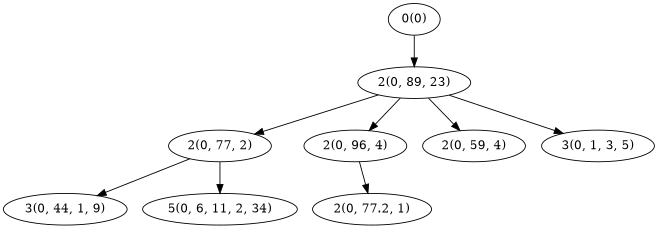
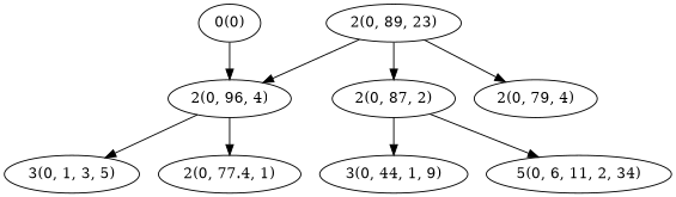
  digraph {
    n1 [label="0(0)"]
    n2 [label="2(0, 89, 23)"]
-   n3 [label="2(0, 77, 2)"]
+   n3 [label="2(0, 87, 2)"]
    n4 [label="2(0, 96, 4)"]
-   n5 [label="2(0, 59, 4)"]
+   n5 [label="2(0, 79, 4)"]
    n6 [label="3(0, 44, 1, 9)"]
    n7 [label="5(0, 6, 11, 2, 34)"]
    n8 [label="3(0, 1, 3, 5)"]
-   n9 [label="2(0, 77.2, 1)"]
-   n1 -> n2
+   n9 [label="2(0, 77.4, 1)"]
+   n1 -> n4
    n2 -> n3
    n2 -> n4
    n2 -> n5
    n3 -> n6
    n3 -> n7
-   n2 -> n8
+   n4 -> n8
    n4 -> n9
  }
